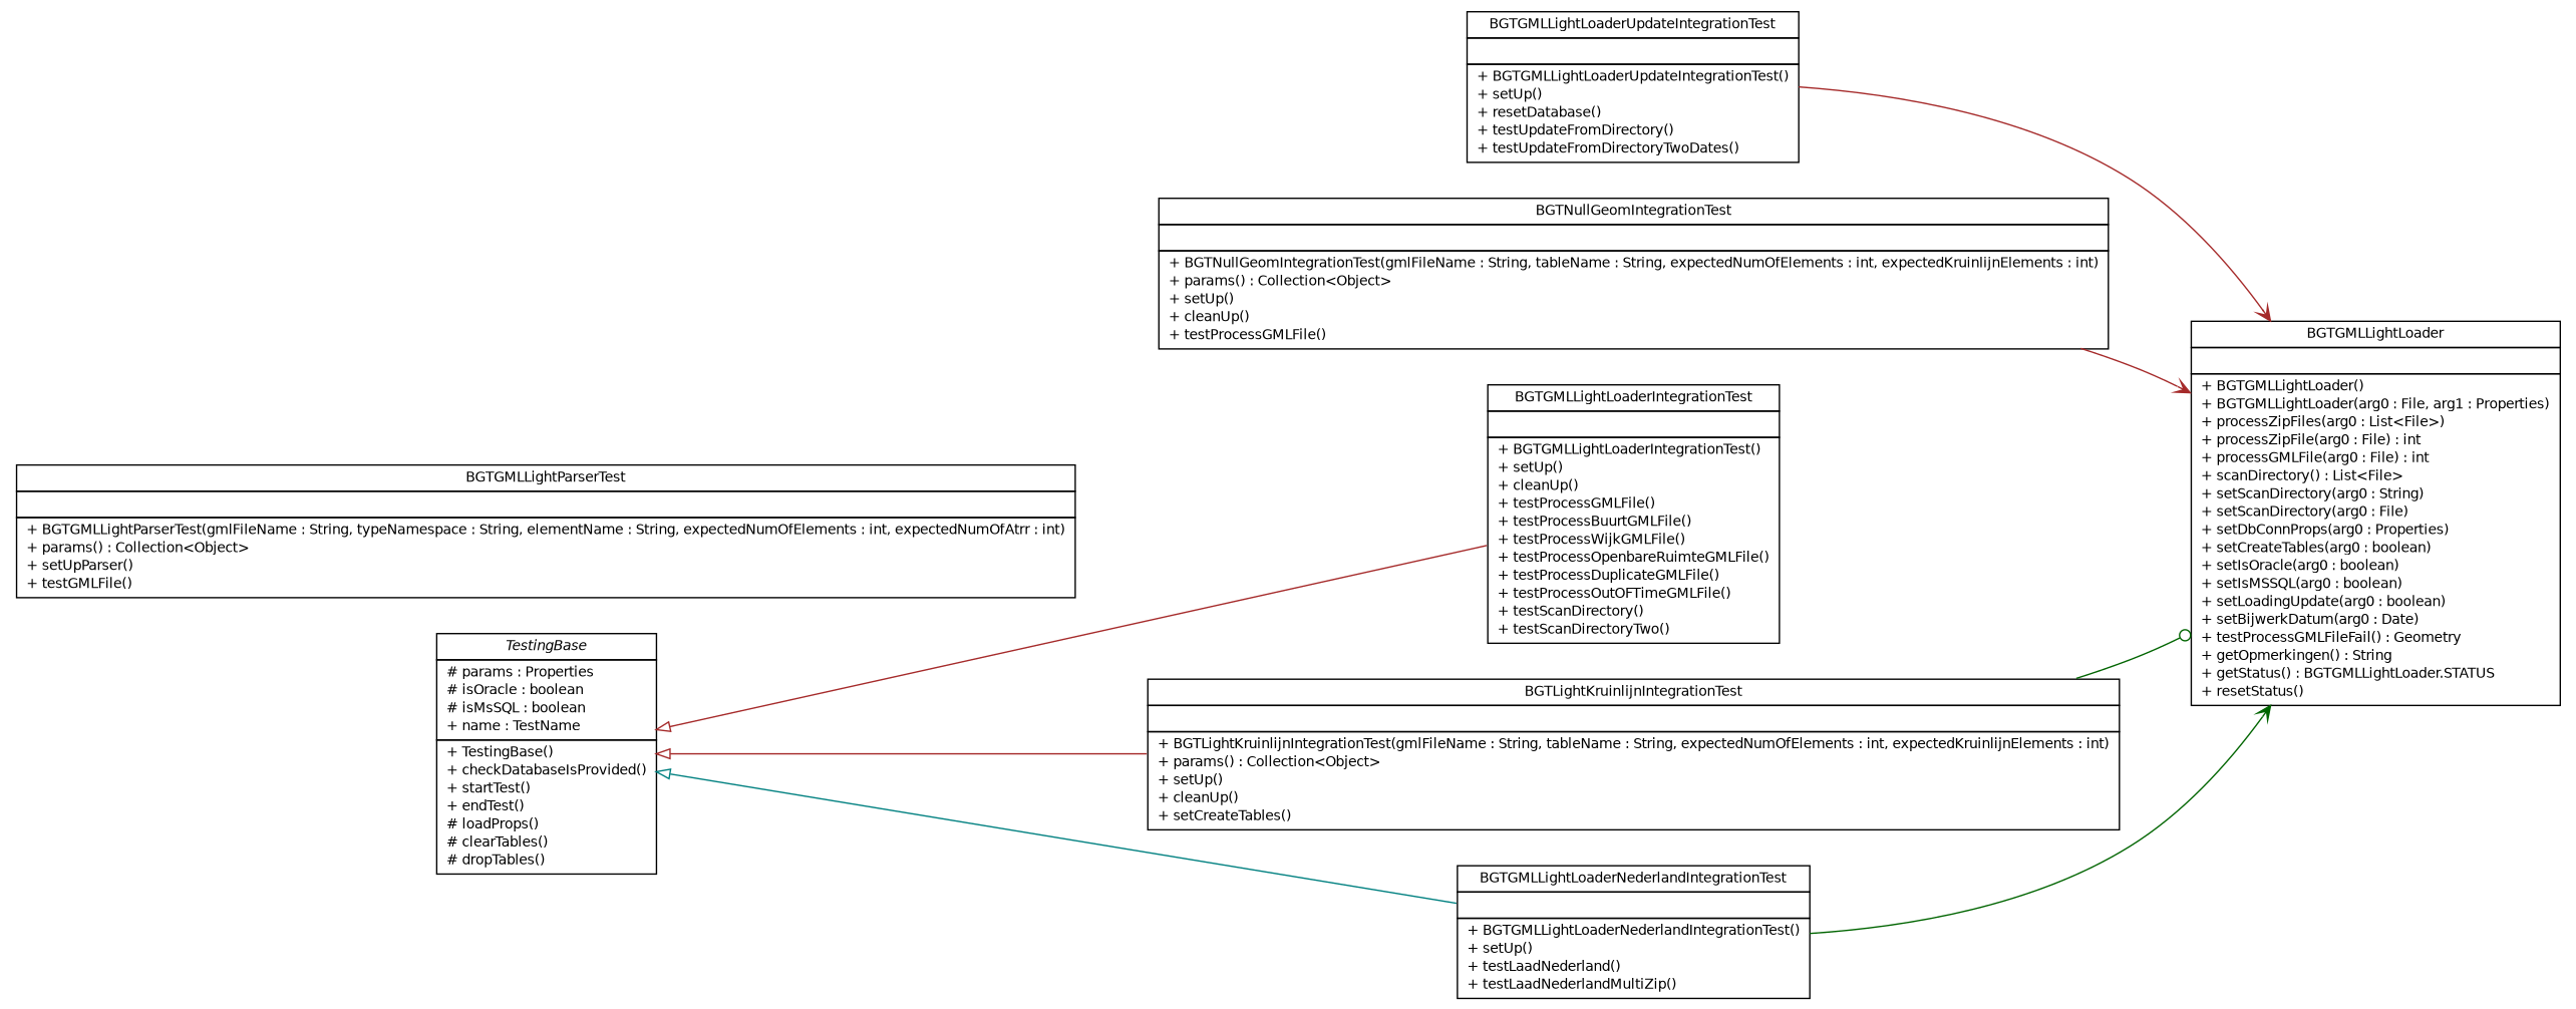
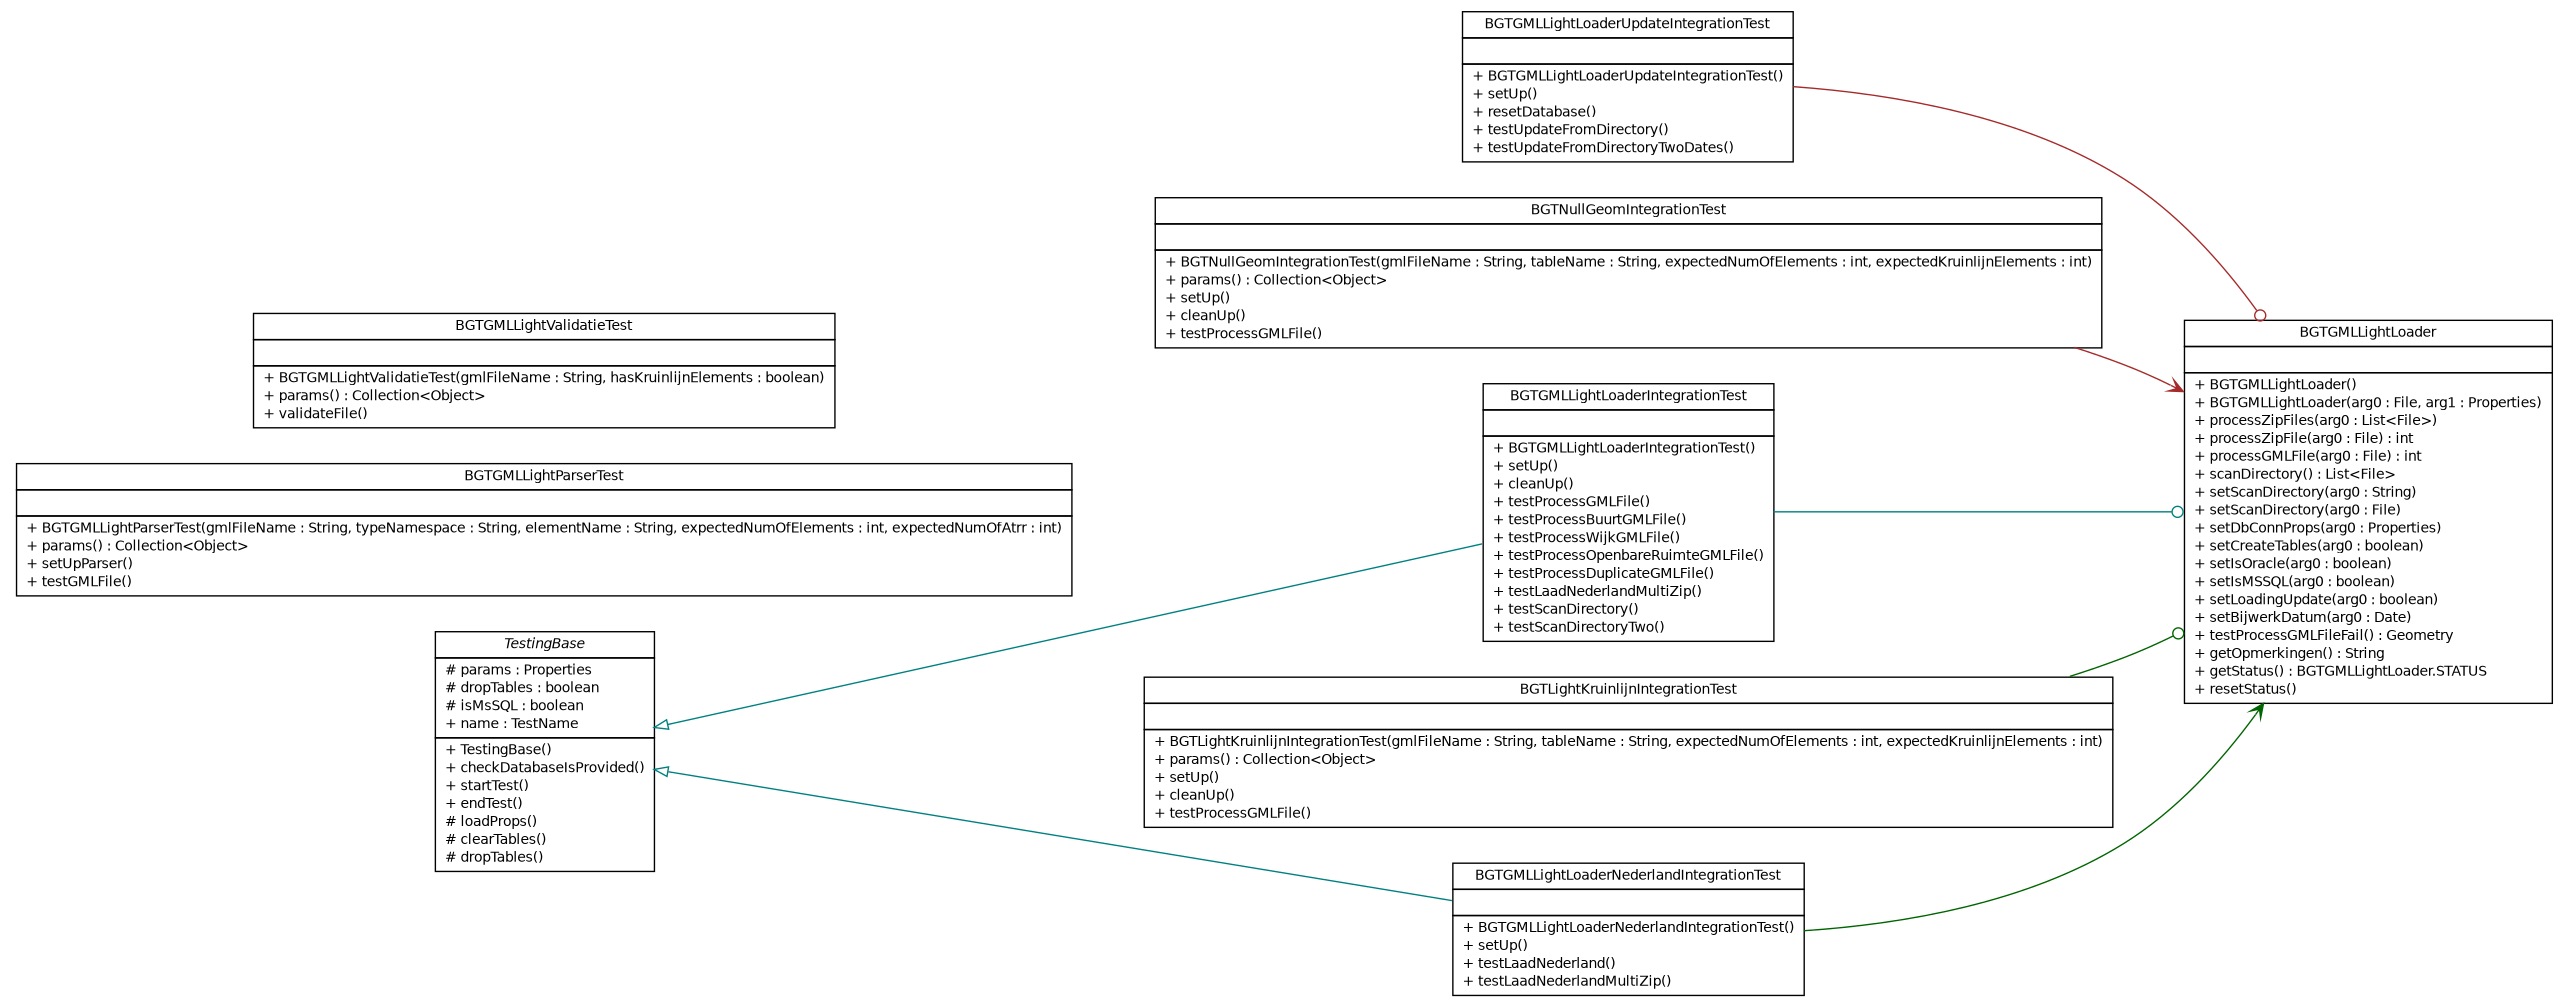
  digraph {
    nodesep=0.25
    rankdir=LR
    ranksep=0.5
    node [fontcolor=black fontname=Helvetica fontsize=10.0 shape=plaintext]
    edge [color=brown fontcolor=black fontname=Helvetica fontsize=10.0 headport=p labelfontname=Helvetica labelfontsize=10 tailport=p]
    n1 [label=<<table title="nl.b3p.brmo.loader.gml.BGTGMLLightLoaderUpdateIntegrationTest" border="0" cellborder="1" cellspacing="0" cellpadding="2" port="p" href="./BGTGMLLightLoaderUpdateIntegrationTest.html"> 		<tr><td><table border="0" cellspacing="0" cellpadding="1"> <tr><td align="center" balign="center"> BGTGMLLightLoaderUpdateIntegrationTest </td></tr> 		</table></td></tr> 		<tr><td><table border="0" cellspacing="0" cellpadding="1"> <tr><td align="left" balign="left">  </td></tr> 		</table></td></tr> 		<tr><td><table border="0" cellspacing="0" cellpadding="1"> <tr><td align="left" balign="left"> + BGTGMLLightLoaderUpdateIntegrationTest() </td></tr> <tr><td align="left" balign="left"> + setUp() </td></tr> <tr><td align="left" balign="left"> + resetDatabase() </td></tr> <tr><td align="left" balign="left"> + testUpdateFromDirectory() </td></tr> <tr><td align="left" balign="left"> + testUpdateFromDirectoryTwoDates() </td></tr> 		</table></td></tr> 		</table>>]
    n2 [label=<<table title="nl.b3p.brmo.loader.gml.BGTGMLLightLoader" border="0" cellborder="1" cellspacing="0" cellpadding="2" port="p"> 		<tr><td><table border="0" cellspacing="0" cellpadding="1"> <tr><td align="center" balign="center"> BGTGMLLightLoader </td></tr> 		</table></td></tr> 		<tr><td><table border="0" cellspacing="0" cellpadding="1"> <tr><td align="left" balign="left">  </td></tr> 		</table></td></tr> 		<tr><td><table border="0" cellspacing="0" cellpadding="1"> <tr><td align="left" balign="left"> + BGTGMLLightLoader() </td></tr> <tr><td align="left" balign="left"> + BGTGMLLightLoader(arg0 : File, arg1 : Properties) </td></tr> <tr><td align="left" balign="left"> + processZipFiles(arg0 : List&lt;File&gt;) </td></tr> <tr><td align="left" balign="left"> + processZipFile(arg0 : File) : int </td></tr> <tr><td align="left" balign="left"> + processGMLFile(arg0 : File) : int </td></tr> <tr><td align="left" balign="left"> + scanDirectory() : List&lt;File&gt; </td></tr> <tr><td align="left" balign="left"> + setScanDirectory(arg0 : String) </td></tr> <tr><td align="left" balign="left"> + setScanDirectory(arg0 : File) </td></tr> <tr><td align="left" balign="left"> + setDbConnProps(arg0 : Properties) </td></tr> <tr><td align="left" balign="left"> + setCreateTables(arg0 : boolean) </td></tr> <tr><td align="left" balign="left"> + setIsOracle(arg0 : boolean) </td></tr> <tr><td align="left" balign="left"> + setIsMSSQL(arg0 : boolean) </td></tr> <tr><td align="left" balign="left"> + setLoadingUpdate(arg0 : boolean) </td></tr> <tr><td align="left" balign="left"> + setBijwerkDatum(arg0 : Date) </td></tr> <tr><td align="left" balign="left"> + testProcessGMLFileFail() : Geometry </td></tr> <tr><td align="left" balign="left"> + getOpmerkingen() : String </td></tr> <tr><td align="left" balign="left"> + getStatus() : BGTGMLLightLoader.STATUS </td></tr> <tr><td align="left" balign="left"> + resetStatus() </td></tr> 		</table></td></tr> 		</table>>]
    n3 [label=<<table title="nl.b3p.brmo.loader.gml.BGTNullGeomIntegrationTest" border="0" cellborder="1" cellspacing="0" cellpadding="2" port="p" href="./BGTNullGeomIntegrationTest.html"> 		<tr><td><table border="0" cellspacing="0" cellpadding="1"> <tr><td align="center" balign="center"> BGTNullGeomIntegrationTest </td></tr> 		</table></td></tr> 		<tr><td><table border="0" cellspacing="0" cellpadding="1"> <tr><td align="left" balign="left">  </td></tr> 		</table></td></tr> 		<tr><td><table border="0" cellspacing="0" cellpadding="1"> <tr><td align="left" balign="left"> + BGTNullGeomIntegrationTest(gmlFileName : String, tableName : String, expectedNumOfElements : int, expectedKruinlijnElements : int) </td></tr> <tr><td align="left" balign="left"> + params() : Collection&lt;Object&gt; </td></tr> <tr><td align="left" balign="left"> + setUp() </td></tr> <tr><td align="left" balign="left"> + cleanUp() </td></tr> <tr><td align="left" balign="left"> + testProcessGMLFile() </td></tr> 		</table></td></tr> 		</table>>]
-   n4 [label=<<table title="nl.b3p.brmo.loader.gml.BGTGMLLightLoaderIntegrationTest" border="0" cellborder="1" cellspacing="0" cellpadding="2" port="p" href="./BGTGMLLightLoaderIntegrationTest.html"> 		<tr><td><table border="0" cellspacing="0" cellpadding="1"> <tr><td align="center" balign="center"> BGTGMLLightLoaderIntegrationTest </td></tr> 		</table></td></tr> 		<tr><td><table border="0" cellspacing="0" cellpadding="1"> <tr><td align="left" balign="left">  </td></tr> 		</table></td></tr> 		<tr><td><table border="0" cellspacing="0" cellpadding="1"> <tr><td align="left" balign="left"> + BGTGMLLightLoaderIntegrationTest() </td></tr> <tr><td align="left" balign="left"> + setUp() </td></tr> <tr><td align="left" balign="left"> + cleanUp() </td></tr> <tr><td align="left" balign="left"> + testProcessGMLFile() </td></tr> <tr><td align="left" balign="left"> + testProcessBuurtGMLFile() </td></tr> <tr><td align="left" balign="left"> + testProcessWijkGMLFile() </td></tr> <tr><td align="left" balign="left"> + testProcessOpenbareRuimteGMLFile() </td></tr> <tr><td align="left" balign="left"> + testProcessDuplicateGMLFile() </td></tr> <tr><td align="left" balign="left"> + testProcessOutOFTimeGMLFile() </td></tr> <tr><td align="left" balign="left"> + testScanDirectory() </td></tr> <tr><td align="left" balign="left"> + testScanDirectoryTwo() </td></tr> 		</table></td></tr> 		</table>>]
+   n4 [label=<<table title="nl.b3p.brmo.loader.gml.BGTGMLLightLoaderIntegrationTest" border="0" cellborder="1" cellspacing="0" cellpadding="2" port="p" href="./BGTGMLLightLoaderIntegrationTest.html"> 		<tr><td><table border="0" cellspacing="0" cellpadding="1"> <tr><td align="center" balign="center"> BGTGMLLightLoaderIntegrationTest </td></tr> 		</table></td></tr> 		<tr><td><table border="0" cellspacing="0" cellpadding="1"> <tr><td align="left" balign="left">  </td></tr> 		</table></td></tr> 		<tr><td><table border="0" cellspacing="0" cellpadding="1"> <tr><td align="left" balign="left"> + BGTGMLLightLoaderIntegrationTest() </td></tr> <tr><td align="left" balign="left"> + setUp() </td></tr> <tr><td align="left" balign="left"> + cleanUp() </td></tr> <tr><td align="left" balign="left"> + testProcessGMLFile() </td></tr> <tr><td align="left" balign="left"> + testProcessBuurtGMLFile() </td></tr> <tr><td align="left" balign="left"> + testProcessWijkGMLFile() </td></tr> <tr><td align="left" balign="left"> + testProcessOpenbareRuimteGMLFile() </td></tr> <tr><td align="left" balign="left"> + testProcessDuplicateGMLFile() </td></tr> <tr><td align="left" balign="left"> + testLaadNederlandMultiZip() </td></tr> <tr><td align="left" balign="left"> + testScanDirectory() </td></tr> <tr><td align="left" balign="left"> + testScanDirectoryTwo() </td></tr> 		</table></td></tr> 		</table>>]
    n5 [label=<<table title="nl.b3p.brmo.loader.gml.BGTGMLLightParserTest" border="0" cellborder="1" cellspacing="0" cellpadding="2" port="p" href="./BGTGMLLightParserTest.html"> 		<tr><td><table border="0" cellspacing="0" cellpadding="1"> <tr><td align="center" balign="center"> BGTGMLLightParserTest </td></tr> 		</table></td></tr> 		<tr><td><table border="0" cellspacing="0" cellpadding="1"> <tr><td align="left" balign="left">  </td></tr> 		</table></td></tr> 		<tr><td><table border="0" cellspacing="0" cellpadding="1"> <tr><td align="left" balign="left"> + BGTGMLLightParserTest(gmlFileName : String, typeNamespace : String, elementName : String, expectedNumOfElements : int, expectedNumOfAtrr : int) </td></tr> <tr><td align="left" balign="left"> + params() : Collection&lt;Object&gt; </td></tr> <tr><td align="left" balign="left"> + setUpParser() </td></tr> <tr><td align="left" balign="left"> + testGMLFile() </td></tr> 		</table></td></tr> 		</table>>]
-   n6 [label=<<table title="nl.b3p.brmo.loader.gml.BGTLightKruinlijnIntegrationTest" border="0" cellborder="1" cellspacing="0" cellpadding="2" port="p" href="./BGTLightKruinlijnIntegrationTest.html"> 		<tr><td><table border="0" cellspacing="0" cellpadding="1"> <tr><td align="center" balign="center"> BGTLightKruinlijnIntegrationTest </td></tr> 		</table></td></tr> 		<tr><td><table border="0" cellspacing="0" cellpadding="1"> <tr><td align="left" balign="left">  </td></tr> 		</table></td></tr> 		<tr><td><table border="0" cellspacing="0" cellpadding="1"> <tr><td align="left" balign="left"> + BGTLightKruinlijnIntegrationTest(gmlFileName : String, tableName : String, expectedNumOfElements : int, expectedKruinlijnElements : int) </td></tr> <tr><td align="left" balign="left"> + params() : Collection&lt;Object&gt; </td></tr> <tr><td align="left" balign="left"> + setUp() </td></tr> <tr><td align="left" balign="left"> + cleanUp() </td></tr> <tr><td align="left" balign="left"> + setCreateTables() </td></tr> 		</table></td></tr> 		</table>>]
-   n7 [label=<<table title="nl.b3p.brmo.loader.gml.TestingBase" border="0" cellborder="1" cellspacing="0" cellpadding="2" port="p" href="./TestingBase.html"> 		<tr><td><table border="0" cellspacing="0" cellpadding="1"> <tr><td align="center" balign="center"><font face="Helvetica-Oblique"> TestingBase </font></td></tr> 		</table></td></tr> 		<tr><td><table border="0" cellspacing="0" cellpadding="1"> <tr><td align="left" balign="left"> # params : Properties </td></tr> <tr><td align="left" balign="left"> # isOracle : boolean </td></tr> <tr><td align="left" balign="left"> # isMsSQL : boolean </td></tr> <tr><td align="left" balign="left"> + name : TestName </td></tr> 		</table></td></tr> 		<tr><td><table border="0" cellspacing="0" cellpadding="1"> <tr><td align="left" balign="left"> + TestingBase() </td></tr> <tr><td align="left" balign="left"> + checkDatabaseIsProvided() </td></tr> <tr><td align="left" balign="left"> + startTest() </td></tr> <tr><td align="left" balign="left"> + endTest() </td></tr> <tr><td align="left" balign="left"> # loadProps() </td></tr> <tr><td align="left" balign="left"> # clearTables() </td></tr> <tr><td align="left" balign="left"> # dropTables() </td></tr> 		</table></td></tr> 		</table>>]
+   n6 [label=<<table title="nl.b3p.brmo.loader.gml.BGTLightKruinlijnIntegrationTest" border="0" cellborder="1" cellspacing="0" cellpadding="2" port="p" href="./BGTLightKruinlijnIntegrationTest.html"> 		<tr><td><table border="0" cellspacing="0" cellpadding="1"> <tr><td align="center" balign="center"> BGTLightKruinlijnIntegrationTest </td></tr> 		</table></td></tr> 		<tr><td><table border="0" cellspacing="0" cellpadding="1"> <tr><td align="left" balign="left">  </td></tr> 		</table></td></tr> 		<tr><td><table border="0" cellspacing="0" cellpadding="1"> <tr><td align="left" balign="left"> + BGTLightKruinlijnIntegrationTest(gmlFileName : String, tableName : String, expectedNumOfElements : int, expectedKruinlijnElements : int) </td></tr> <tr><td align="left" balign="left"> + params() : Collection&lt;Object&gt; </td></tr> <tr><td align="left" balign="left"> + setUp() </td></tr> <tr><td align="left" balign="left"> + cleanUp() </td></tr> <tr><td align="left" balign="left"> + testProcessGMLFile() </td></tr> 		</table></td></tr> 		</table>>]
+   n7 [label=<<table title="nl.b3p.brmo.loader.gml.TestingBase" border="0" cellborder="1" cellspacing="0" cellpadding="2" port="p" href="./TestingBase.html"> 		<tr><td><table border="0" cellspacing="0" cellpadding="1"> <tr><td align="center" balign="center"><font face="Helvetica-Oblique"> TestingBase </font></td></tr> 		</table></td></tr> 		<tr><td><table border="0" cellspacing="0" cellpadding="1"> <tr><td align="left" balign="left"> # params : Properties </td></tr> <tr><td align="left" balign="left"> # dropTables : boolean </td></tr> <tr><td align="left" balign="left"> # isMsSQL : boolean </td></tr> <tr><td align="left" balign="left"> + name : TestName </td></tr> 		</table></td></tr> 		<tr><td><table border="0" cellspacing="0" cellpadding="1"> <tr><td align="left" balign="left"> + TestingBase() </td></tr> <tr><td align="left" balign="left"> + checkDatabaseIsProvided() </td></tr> <tr><td align="left" balign="left"> + startTest() </td></tr> <tr><td align="left" balign="left"> + endTest() </td></tr> <tr><td align="left" balign="left"> # loadProps() </td></tr> <tr><td align="left" balign="left"> # clearTables() </td></tr> <tr><td align="left" balign="left"> # dropTables() </td></tr> 		</table></td></tr> 		</table>>]
    n8 [label=<<table title="nl.b3p.brmo.loader.gml.BGTGMLLightLoaderNederlandIntegrationTest" border="0" cellborder="1" cellspacing="0" cellpadding="2" port="p" href="./BGTGMLLightLoaderNederlandIntegrationTest.html"> 		<tr><td><table border="0" cellspacing="0" cellpadding="1"> <tr><td align="center" balign="center"> BGTGMLLightLoaderNederlandIntegrationTest </td></tr> 		</table></td></tr> 		<tr><td><table border="0" cellspacing="0" cellpadding="1"> <tr><td align="left" balign="left">  </td></tr> 		</table></td></tr> 		<tr><td><table border="0" cellspacing="0" cellpadding="1"> <tr><td align="left" balign="left"> + BGTGMLLightLoaderNederlandIntegrationTest() </td></tr> <tr><td align="left" balign="left"> + setUp() </td></tr> <tr><td align="left" balign="left"> + testLaadNederland() </td></tr> <tr><td align="left" balign="left"> + testLaadNederlandMultiZip() </td></tr> 		</table></td></tr> 		</table>>]
-   n1 -> n2 [arrowhead=vee]
+   n9 [label=<<table title="nl.b3p.brmo.loader.gml.BGTGMLLightValidatieTest" border="0" cellborder="1" cellspacing="0" cellpadding="2" port="p" href="./BGTGMLLightValidatieTest.html"> 		<tr><td><table border="0" cellspacing="0" cellpadding="1"> <tr><td align="center" balign="center"> BGTGMLLightValidatieTest </td></tr> 		</table></td></tr> 		<tr><td><table border="0" cellspacing="0" cellpadding="1"> <tr><td align="left" balign="left">  </td></tr> 		</table></td></tr> 		<tr><td><table border="0" cellspacing="0" cellpadding="1"> <tr><td align="left" balign="left"> + BGTGMLLightValidatieTest(gmlFileName : String, hasKruinlijnElements : boolean) </td></tr> <tr><td align="left" balign="left"> + params() : Collection&lt;Object&gt; </td></tr> <tr><td align="left" balign="left"> + validateFile() </td></tr> 		</table></td></tr> 		</table>>]
+   n1 -> n2 [arrowhead=odot]
    n3 -> n2 [arrowhead=vee]
+   n4 -> n2 [arrowhead=odot color=teal]
    n6 -> n2 [arrowhead=odot color=darkgreen]
-   n7 -> n4 [arrowtail=empty dir=back fontsize=10 fontcolor=""]
-   n7 -> n6 [arrowtail=empty dir=back fontsize=10 fontcolor=""]
+   n7 -> n4 [arrowtail=empty color=teal dir=back fontsize=10 fontcolor=""]
    n7 -> n8 [arrowtail=empty color=teal dir=back fontsize=10 fontcolor=""]
    n8 -> n2 [arrowhead=vee color=darkgreen]
  }
